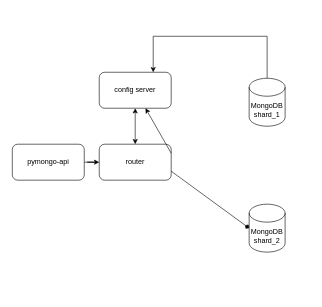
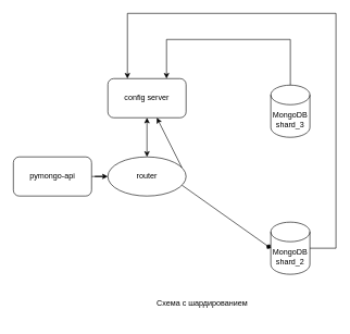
  <mxCell id="0" />
  <mxCell id="1" parent="0" />
- <mxCell id="2" value="MongoDB&lt;div&gt;shard_1&lt;/div&gt;" style="shape=cylinder3;whiteSpace=wrap;html=1;boundedLbl=1;backgroundOutline=1;size=15;" parent="1" vertex="1"><mxGeometry x="415" y="130" width="60" height="80" as="geometry" /></mxCell>
+ <mxCell id="2" value="MongoDB&lt;div&gt;shard_3&lt;/div&gt;" style="shape=cylinder3;whiteSpace=wrap;html=1;boundedLbl=1;backgroundOutline=1;size=15;" parent="1" vertex="1"><mxGeometry x="415" y="130" width="60" height="80" as="geometry" /></mxCell>
  <mxCell id="3" value="" style="edgeStyle=orthogonalEdgeStyle;rounded=0;orthogonalLoop=1;jettySize=auto;html=1;" edge="1" parent="1" source="4" target="6"><mxGeometry relative="1" as="geometry" /></mxCell>
  <mxCell id="4" value="pymongo-api" style="rounded=1;whiteSpace=wrap;html=1;" parent="1" vertex="1"><mxGeometry x="20" y="240" width="120" height="60" as="geometry" /></mxCell>
  <mxCell id="5" value="MongoDB&lt;br&gt;shard_2" style="shape=cylinder3;whiteSpace=wrap;html=1;boundedLbl=1;backgroundOutline=1;size=15;" vertex="1" parent="1"><mxGeometry x="415" y="340" width="60" height="80" as="geometry" /></mxCell>
- <mxCell id="6" value="router" style="rounded=1;whiteSpace=wrap;html=1;" vertex="1" parent="1"><mxGeometry x="165" y="240" width="120" height="60" as="geometry" /></mxCell>
+ <mxCell id="6" value="router" style="ellipse;whiteSpace=wrap;html=1;" vertex="1" parent="1"><mxGeometry x="165" y="240" width="120" height="60" as="geometry" /></mxCell>
  <mxCell id="7" value="config server" style="rounded=1;whiteSpace=wrap;html=1;" vertex="1" parent="1"><mxGeometry x="165" y="120" width="120" height="60" as="geometry" /></mxCell>
  <mxCell id="8" value="" style="endArrow=classic;html=1;rounded=0;entryX=0.75;entryY=0;entryDx=0;entryDy=0;exitX=0.5;exitY=0;exitDx=0;exitDy=0;exitPerimeter=0;" edge="1" parent="1" source="2" target="7"><mxGeometry width="50" height="50" relative="1" as="geometry"><mxPoint x="345" y="70" as="sourcePoint" /><mxPoint x="395" y="20" as="targetPoint" /><Array as="points"><mxPoint x="445" y="60" /><mxPoint x="255" y="60" /></Array></mxGeometry></mxCell>
+ <mxCell id="9" value="" style="endArrow=classic;html=1;rounded=0;exitX=1;exitY=0.5;exitDx=0;exitDy=0;exitPerimeter=0;entryX=0.25;entryY=0;entryDx=0;entryDy=0;" edge="1" parent="1" source="5" target="7"><mxGeometry width="50" height="50" relative="1" as="geometry"><mxPoint x="495" y="300" as="sourcePoint" /><mxPoint x="545" y="250" as="targetPoint" /><Array as="points"><mxPoint x="515" y="380" /><mxPoint x="515" y="20" /><mxPoint x="195" y="20" /></Array></mxGeometry></mxCell>
  <mxCell id="10" value="" style="endArrow=classic;html=1;rounded=0;exitX=1;exitY=0.25;exitDx=0;exitDy=0;" edge="1" parent="1" source="6" target="7"><mxGeometry width="50" height="50" relative="1" as="geometry"><mxPoint x="375" y="290" as="sourcePoint" /><mxPoint x="425" y="240" as="targetPoint" /></mxGeometry></mxCell>
  <mxCell id="11" value="" style="endArrow=diamond;html=1;rounded=0;exitX=1;exitY=0.75;exitDx=0;exitDy=0;entryX=0;entryY=0.5;entryDx=0;entryDy=0;entryPerimeter=0;" edge="1" parent="1" source="6" target="5"><mxGeometry width="50" height="50" relative="1" as="geometry"><mxPoint x="305" y="370" as="sourcePoint" /><mxPoint x="355" y="320" as="targetPoint" /></mxGeometry></mxCell>
  <mxCell id="12" value="" style="endArrow=classic;startArrow=classic;html=1;rounded=0;exitX=0.5;exitY=0;exitDx=0;exitDy=0;" edge="1" parent="1" source="6"><mxGeometry width="50" height="50" relative="1" as="geometry"><mxPoint x="195" y="430" as="sourcePoint" /><mxPoint x="225" y="180" as="targetPoint" /></mxGeometry></mxCell>
+ <mxCell id="13" value="Схема с шардированием" style="text;html=1;align=center;verticalAlign=middle;whiteSpace=wrap;rounded=0;" vertex="1" parent="1"><mxGeometry x="135" y="440" width="350" height="50" as="geometry" /></mxCell>
